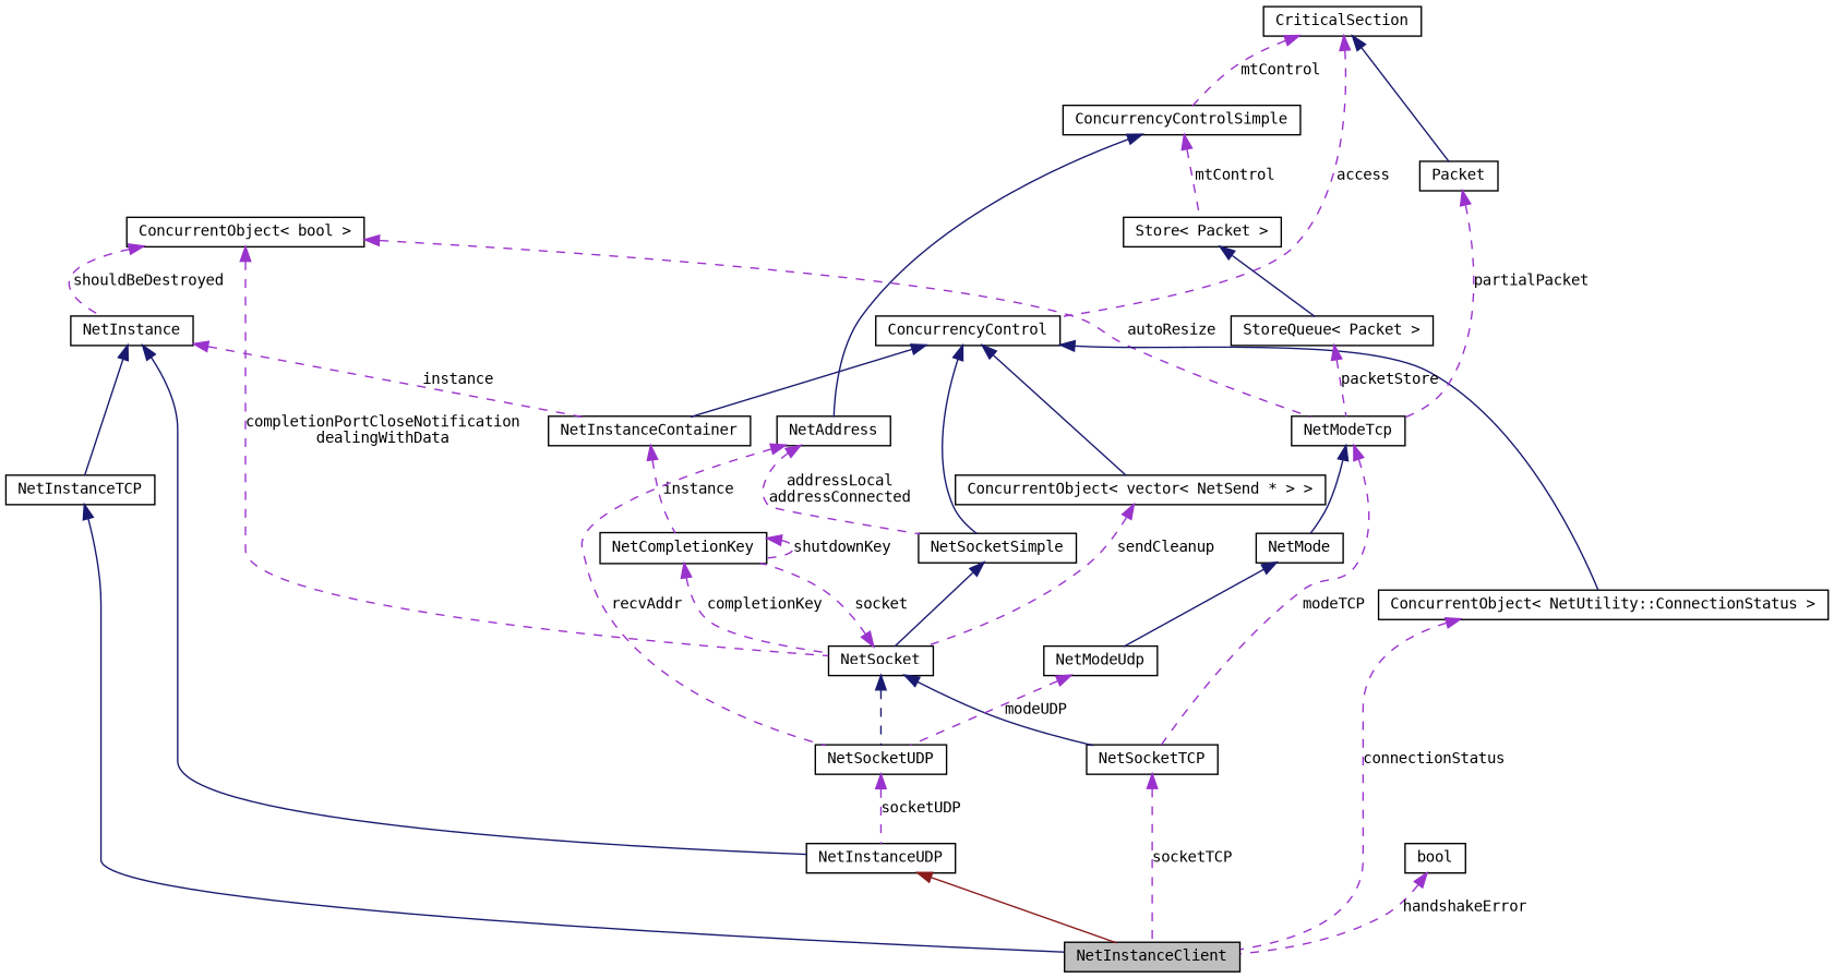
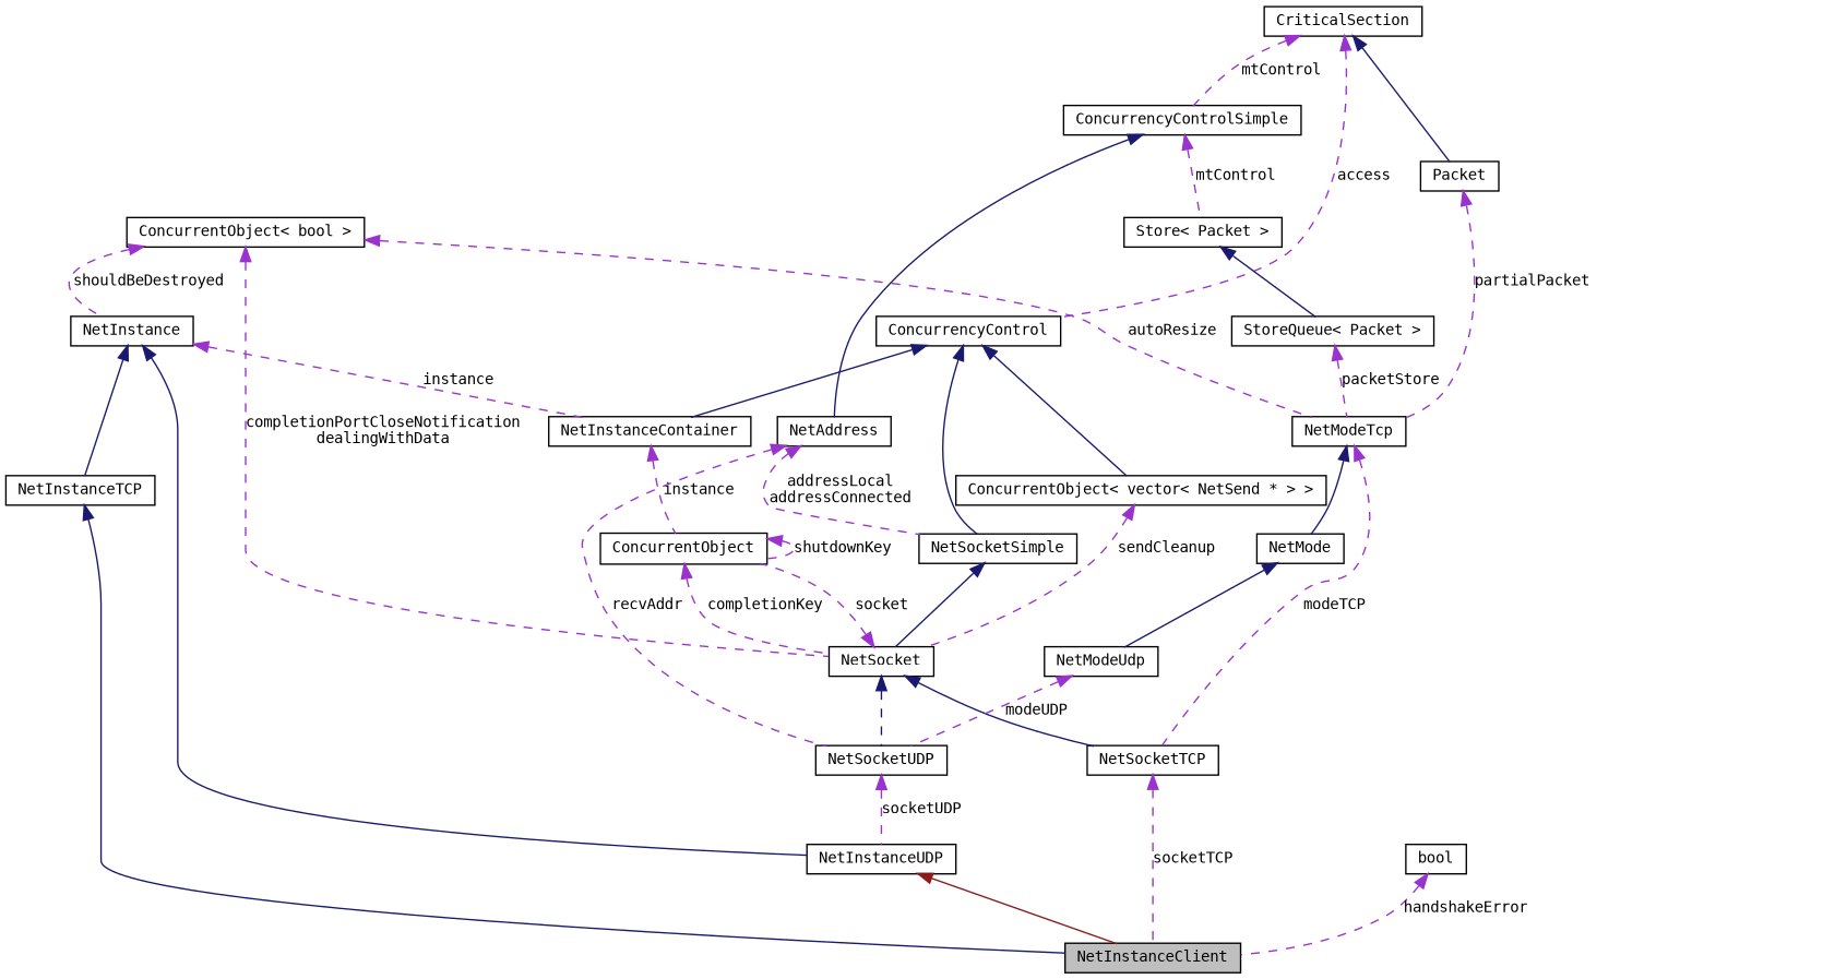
  digraph {
    fontname="DejaVu Sans Mono"
    rankdir=TB
    node [color=black fillcolor=white fontname="DejaVu Sans Mono" fontsize=10 shape=record style=filled]
    edge [color=darkorchid3 dir=back fontname="DejaVu Sans Mono" fontsize=10 labelfontname=FreeSans labelfontsize=10 style=dashed]
    n1 [fillcolor=grey75 fontcolor=black height=0.2 label=NetInstanceClient width=0.4]
    n2 [height=0.2 label=NetInstanceTCP width=0.4]
    n3 [height=0.2 label=NetInstance width=0.4]
    n4 [height=0.2 label=NetInstanceUDP width=0.4]
    n5 [height=0.2 label=NetInstanceContainer width=0.4]
-   n6 [height=0.2 label=NetCompletionKey width=0.4]
+   n6 [height=0.2 label=ConcurrentObject width=0.4]
    n7 [height=0.2 label="ConcurrentObject\< bool \>" width=0.4]
    n8 [height=0.2 label=NetSocket width=0.4]
    n9 [height=0.2 label=NetModeTcp width=0.4]
    n10 [height=0.2 label=NetSocketUDP width=0.4]
    n11 [height=0.2 label=NetSocketTCP width=0.4]
    n12 [height=0.2 label=NetMode width=0.4]
    n13 [height=0.2 label=ConcurrencyControl width=0.4]
    n14 [height=0.2 label="ConcurrentObject\< vector\< NetSend * \> \>" width=0.4]
-   n15 [height=0.2 label="ConcurrentObject\< NetUtility::ConnectionStatus \>" width=0.4]
    n16 [height=0.2 label=NetSocketSimple width=0.4]
    n17 [height=0.2 label=CriticalSection width=0.4]
    n18 [height=0.2 label=ConcurrencyControlSimple width=0.4]
    n19 [height=0.2 label=Packet width=0.4]
    n20 [height=0.2 label=NetAddress width=0.4]
    n21 [height=0.2 label="Store\< Packet \>" width=0.4]
    n22 [height=0.2 label="StoreQueue\< Packet \>" width=0.4]
    n23 [height=0.2 label=NetModeUdp width=0.4]
    n24 [height=0.2 label=bool width=0.4]
    n2 -> n1 [color=midnightblue style=solid]
    n3 -> n2 [color=midnightblue style=solid]
    n3 -> n4 [color=midnightblue style=solid]
    n3 -> n5 [label=instance]
    n4 -> n1 [color=firebrick4 style=solid]
    n5 -> n6 [label=instance]
    n6 -> n6 [label=shutdownKey]
    n6 -> n8 [label=completionKey]
    n7 -> n3 [label=shouldBeDestroyed]
    n7 -> n8 [label="completionPortCloseNotification\ndealingWithData"]
    n7 -> n9 [label=autoResize]
    n8 -> n6 [label=socket]
    n8 -> n10 [color=midnightblue]
    n8 -> n11 [color=midnightblue style=solid]
    n9 -> n11 [label=modeTCP]
    n9 -> n12 [color=midnightblue style=solid]
    n10 -> n4 [label=socketUDP]
    n11 -> n1 [label=socketTCP]
    n12 -> n23 [color=midnightblue style=solid]
    n13 -> n5 [color=midnightblue style=solid]
    n13 -> n14 [color=midnightblue style=solid]
-   n13 -> n15 [color=midnightblue style=solid]
    n13 -> n16 [color=midnightblue style=solid]
    n14 -> n8 [label=sendCleanup]
-   n15 -> n1 [label=connectionStatus]
    n16 -> n8 [color=midnightblue style=solid]
    n17 -> n13 [label=access]
    n17 -> n18 [label=mtControl]
    n17 -> n19 [color=midnightblue style=solid]
    n18 -> n20 [color=midnightblue style=solid]
    n18 -> n21 [label=mtControl]
    n19 -> n9 [label=partialPacket]
    n20 -> n10 [label=recvAddr]
    n20 -> n16 [label="addressLocal\naddressConnected"]
    n21 -> n22 [color=midnightblue style=solid]
    n22 -> n9 [label=packetStore]
    n23 -> n10 [label=modeUDP]
    n24 -> n1 [label=handshakeError]
  }
